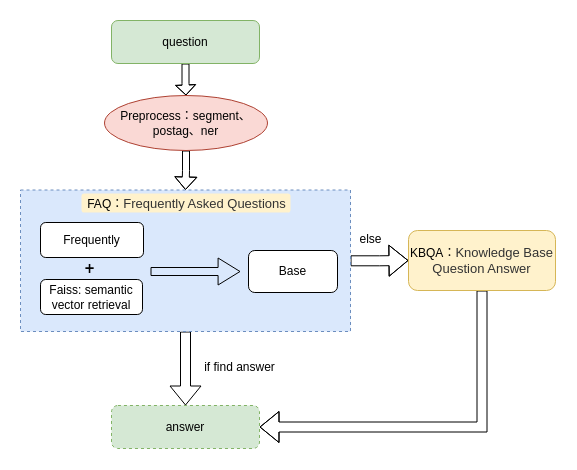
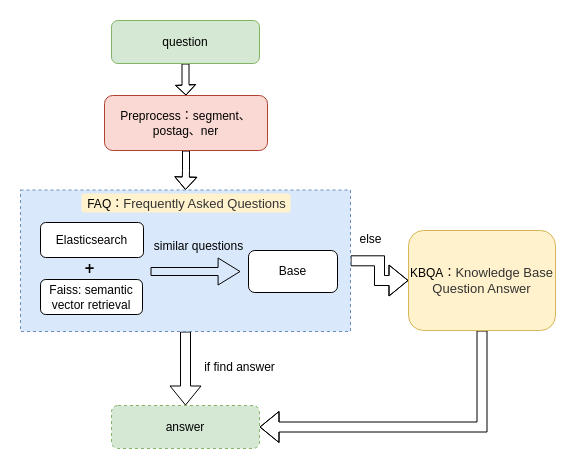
  <mxCell id="0" />
  <mxCell id="1" parent="0" />
  <mxCell id="2" value="" style="edgeStyle=orthogonalEdgeStyle;orthogonalLoop=1;jettySize=auto;html=1;rounded=0;shape=flexArrow;width=7;endSize=3;endWidth=12;" edge="1" parent="1" source="3" target="5"><mxGeometry relative="1" as="geometry" /></mxCell>
  <mxCell id="3" value="question" style="rounded=1;whiteSpace=wrap;html=1;fillColor=#d5e8d4;strokeColor=#82b366;" vertex="1" parent="1"><mxGeometry x="111" y="20" width="148" height="43" as="geometry" /></mxCell>
  <mxCell id="4" value="" style="edgeStyle=orthogonalEdgeStyle;shape=flexArrow;rounded=0;orthogonalLoop=1;jettySize=auto;html=1;width=7;endSize=3.83;endWidth=14;" edge="1" parent="1" source="5" target="8"><mxGeometry relative="1" as="geometry" /></mxCell>
- <mxCell id="5" value="Preprocess：segment、postag、ner" style="ellipse;whiteSpace=wrap;html=1;fillColor=#fad9d5;strokeColor=#ae4132;" vertex="1" parent="1"><mxGeometry x="104" y="95" width="163" height="55" as="geometry" /></mxCell>
+ <mxCell id="5" value="Preprocess：segment、postag、ner" style="rounded=1;whiteSpace=wrap;html=1;fillColor=#fad9d5;strokeColor=#ae4132;" vertex="1" parent="1"><mxGeometry x="104" y="95" width="163" height="55" as="geometry" /></mxCell>
  <mxCell id="6" value="" style="edgeStyle=orthogonalEdgeStyle;shape=flexArrow;rounded=0;orthogonalLoop=1;jettySize=auto;html=1;fontFamily=Helvetica;fontSize=12;" edge="1" parent="1" source="8" target="16"><mxGeometry relative="1" as="geometry" /></mxCell>
  <mxCell id="7" value="" style="edgeStyle=orthogonalEdgeStyle;shape=flexArrow;rounded=0;orthogonalLoop=1;jettySize=auto;html=1;fontFamily=Helvetica;fontSize=12;" edge="1" parent="1" source="8" target="19"><mxGeometry relative="1" as="geometry" /></mxCell>
  <mxCell id="8" value="" style="whiteSpace=wrap;html=1;rounded=0;dashed=1;fillColor=#dae8fc;strokeColor=#6c8ebf;" vertex="1" parent="1"><mxGeometry x="20" y="189.5" width="330" height="141.5" as="geometry" /></mxCell>
  <mxCell id="9" value="FAQ：&lt;span style=&quot;color: rgb(51 , 51 , 51) ; font-family: &amp;#34;arial&amp;#34; , sans-serif ; font-size: 13px&quot;&gt;Frequently Asked Questions&lt;/span&gt;" style="text;html=1;resizable=0;autosize=1;align=center;verticalAlign=middle;points=[];fillColor=#fff2cc;strokeColor=none;rounded=1;shadow=0;dashed=1;sketch=0;glass=0;" vertex="1" parent="1"><mxGeometry x="81" y="193" width="209" height="19" as="geometry" /></mxCell>
- <mxCell id="10" value="Frequently" style="rounded=1;whiteSpace=wrap;html=1;shadow=0;glass=0;labelBackgroundColor=none;sketch=0;verticalAlign=middle;align=center;" vertex="1" parent="1"><mxGeometry x="40" y="222" width="103" height="35" as="geometry" /></mxCell>
+ <mxCell id="10" value="Elasticsearch" style="rounded=1;whiteSpace=wrap;html=1;shadow=0;glass=0;labelBackgroundColor=none;sketch=0;verticalAlign=middle;align=center;" vertex="1" parent="1"><mxGeometry x="40" y="222" width="103" height="35" as="geometry" /></mxCell>
  <mxCell id="11" value="Faiss: semantic vector&amp;nbsp;retrieval" style="rounded=1;whiteSpace=wrap;html=1;shadow=0;glass=0;labelBackgroundColor=none;sketch=0;verticalAlign=middle;align=center;" vertex="1" parent="1"><mxGeometry x="40" y="279" width="102" height="35" as="geometry" /></mxCell>
  <mxCell id="12" value="➕" style="text;html=1;resizable=0;autosize=1;align=center;verticalAlign=middle;points=[];fillColor=none;strokeColor=none;rounded=0;shadow=0;glass=0;labelBackgroundColor=none;sketch=0;fontFamily=Helvetica;fontSize=12;" vertex="1" parent="1"><mxGeometry x="78" y="260" width="22" height="18" as="geometry" /></mxCell>
  <mxCell id="13" value="Base" style="rounded=1;whiteSpace=wrap;html=1;" vertex="1" parent="1"><mxGeometry x="248" y="250" width="89" height="42" as="geometry" /></mxCell>
  <mxCell id="14" value="" style="shape=flexArrow;endArrow=classic;html=1;rounded=0;fontFamily=Helvetica;fontSize=12;width=8;endSize=6.97;endWidth=18;" edge="1" parent="1"><mxGeometry width="50" height="50" relative="1" as="geometry"><mxPoint x="150" y="271" as="sourcePoint" /><mxPoint x="240" y="271" as="targetPoint" /></mxGeometry></mxCell>
+ <mxCell id="15" value="similar questions" style="text;html=1;resizable=0;autosize=1;align=center;verticalAlign=middle;points=[];fillColor=none;strokeColor=none;rounded=0;shadow=0;glass=0;labelBackgroundColor=none;sketch=0;fontFamily=Helvetica;fontSize=12;" vertex="1" parent="1"><mxGeometry x="148" y="237" width="100" height="18" as="geometry" /></mxCell>
  <mxCell id="16" value="answer" style="rounded=1;whiteSpace=wrap;html=1;fillColor=#d5e8d4;strokeColor=#82b366;dashed=1;" vertex="1" parent="1"><mxGeometry x="111" y="405" width="148" height="43" as="geometry" /></mxCell>
  <mxCell id="17" value="if find answer" style="text;html=1;resizable=0;autosize=1;align=center;verticalAlign=middle;points=[];fillColor=none;strokeColor=none;rounded=0;shadow=0;glass=0;labelBackgroundColor=none;sketch=0;fontFamily=Helvetica;fontSize=12;" vertex="1" parent="1"><mxGeometry x="198" y="358" width="81" height="18" as="geometry" /></mxCell>
  <mxCell id="18" style="edgeStyle=orthogonalEdgeStyle;shape=flexArrow;rounded=0;orthogonalLoop=1;jettySize=auto;html=1;exitX=0.5;exitY=1;exitDx=0;exitDy=0;entryX=1;entryY=0.5;entryDx=0;entryDy=0;fontFamily=Helvetica;fontSize=12;" edge="1" parent="1" source="19" target="16"><mxGeometry relative="1" as="geometry" /></mxCell>
- <mxCell id="19" value="KBQA：&lt;span style=&quot;color: rgb(51 , 51 , 51) ; font-family: &amp;#34;arial&amp;#34; , sans-serif ; font-size: 13px&quot;&gt;Knowledge Base Question Answer&lt;/span&gt;" style="rounded=1;whiteSpace=wrap;html=1;shadow=0;glass=0;labelBackgroundColor=none;sketch=0;fontFamily=Helvetica;fontSize=12;fillColor=#fff2cc;strokeColor=#d6b656;" vertex="1" parent="1"><mxGeometry x="408" y="230" width="147" height="60" as="geometry" /></mxCell>
+ <mxCell id="19" value="KBQA：&lt;span style=&quot;color: rgb(51 , 51 , 51) ; font-family: &amp;#34;arial&amp;#34; , sans-serif ; font-size: 13px&quot;&gt;Knowledge Base Question Answer&lt;/span&gt;" style="rounded=1;whiteSpace=wrap;html=1;shadow=0;glass=0;labelBackgroundColor=none;sketch=0;fontFamily=Helvetica;fontSize=12;fillColor=#fff2cc;strokeColor=#d6b656;" vertex="1" parent="1"><mxGeometry x="408" y="230" width="147" height="100" as="geometry" /></mxCell>
  <mxCell id="20" value="else" style="text;html=1;resizable=0;autosize=1;align=center;verticalAlign=middle;points=[];fillColor=none;strokeColor=none;rounded=0;shadow=0;glass=0;labelBackgroundColor=none;sketch=0;fontFamily=Helvetica;fontSize=12;" vertex="1" parent="1"><mxGeometry x="354" y="230" width="32" height="18" as="geometry" /></mxCell>
